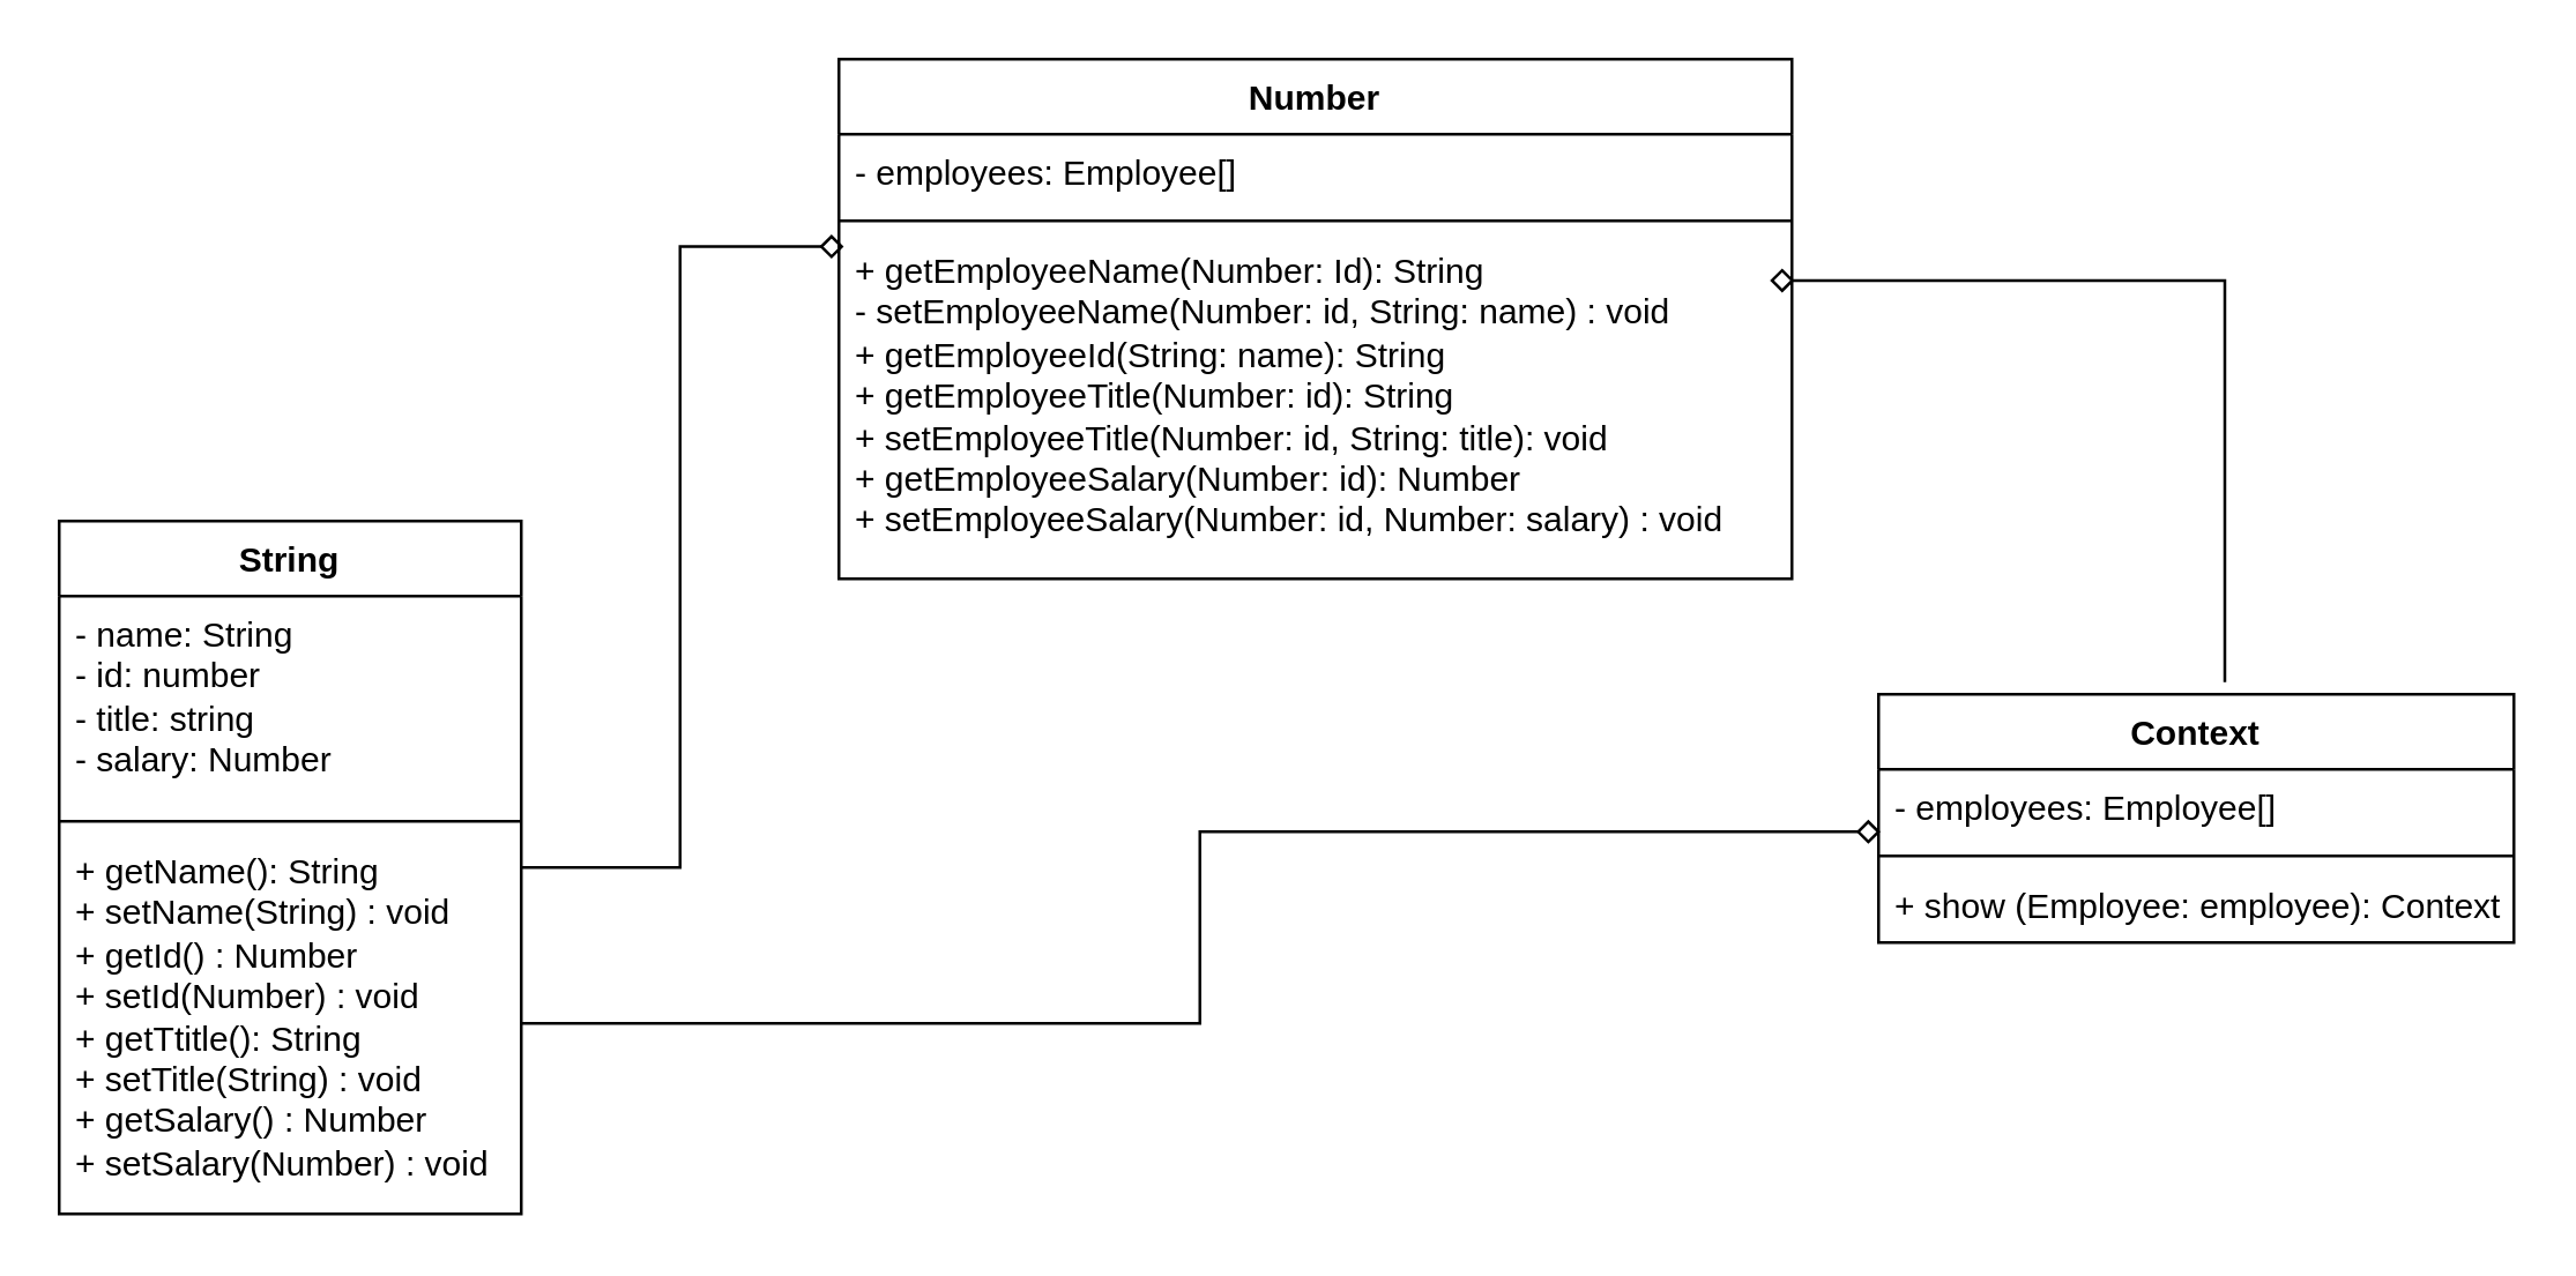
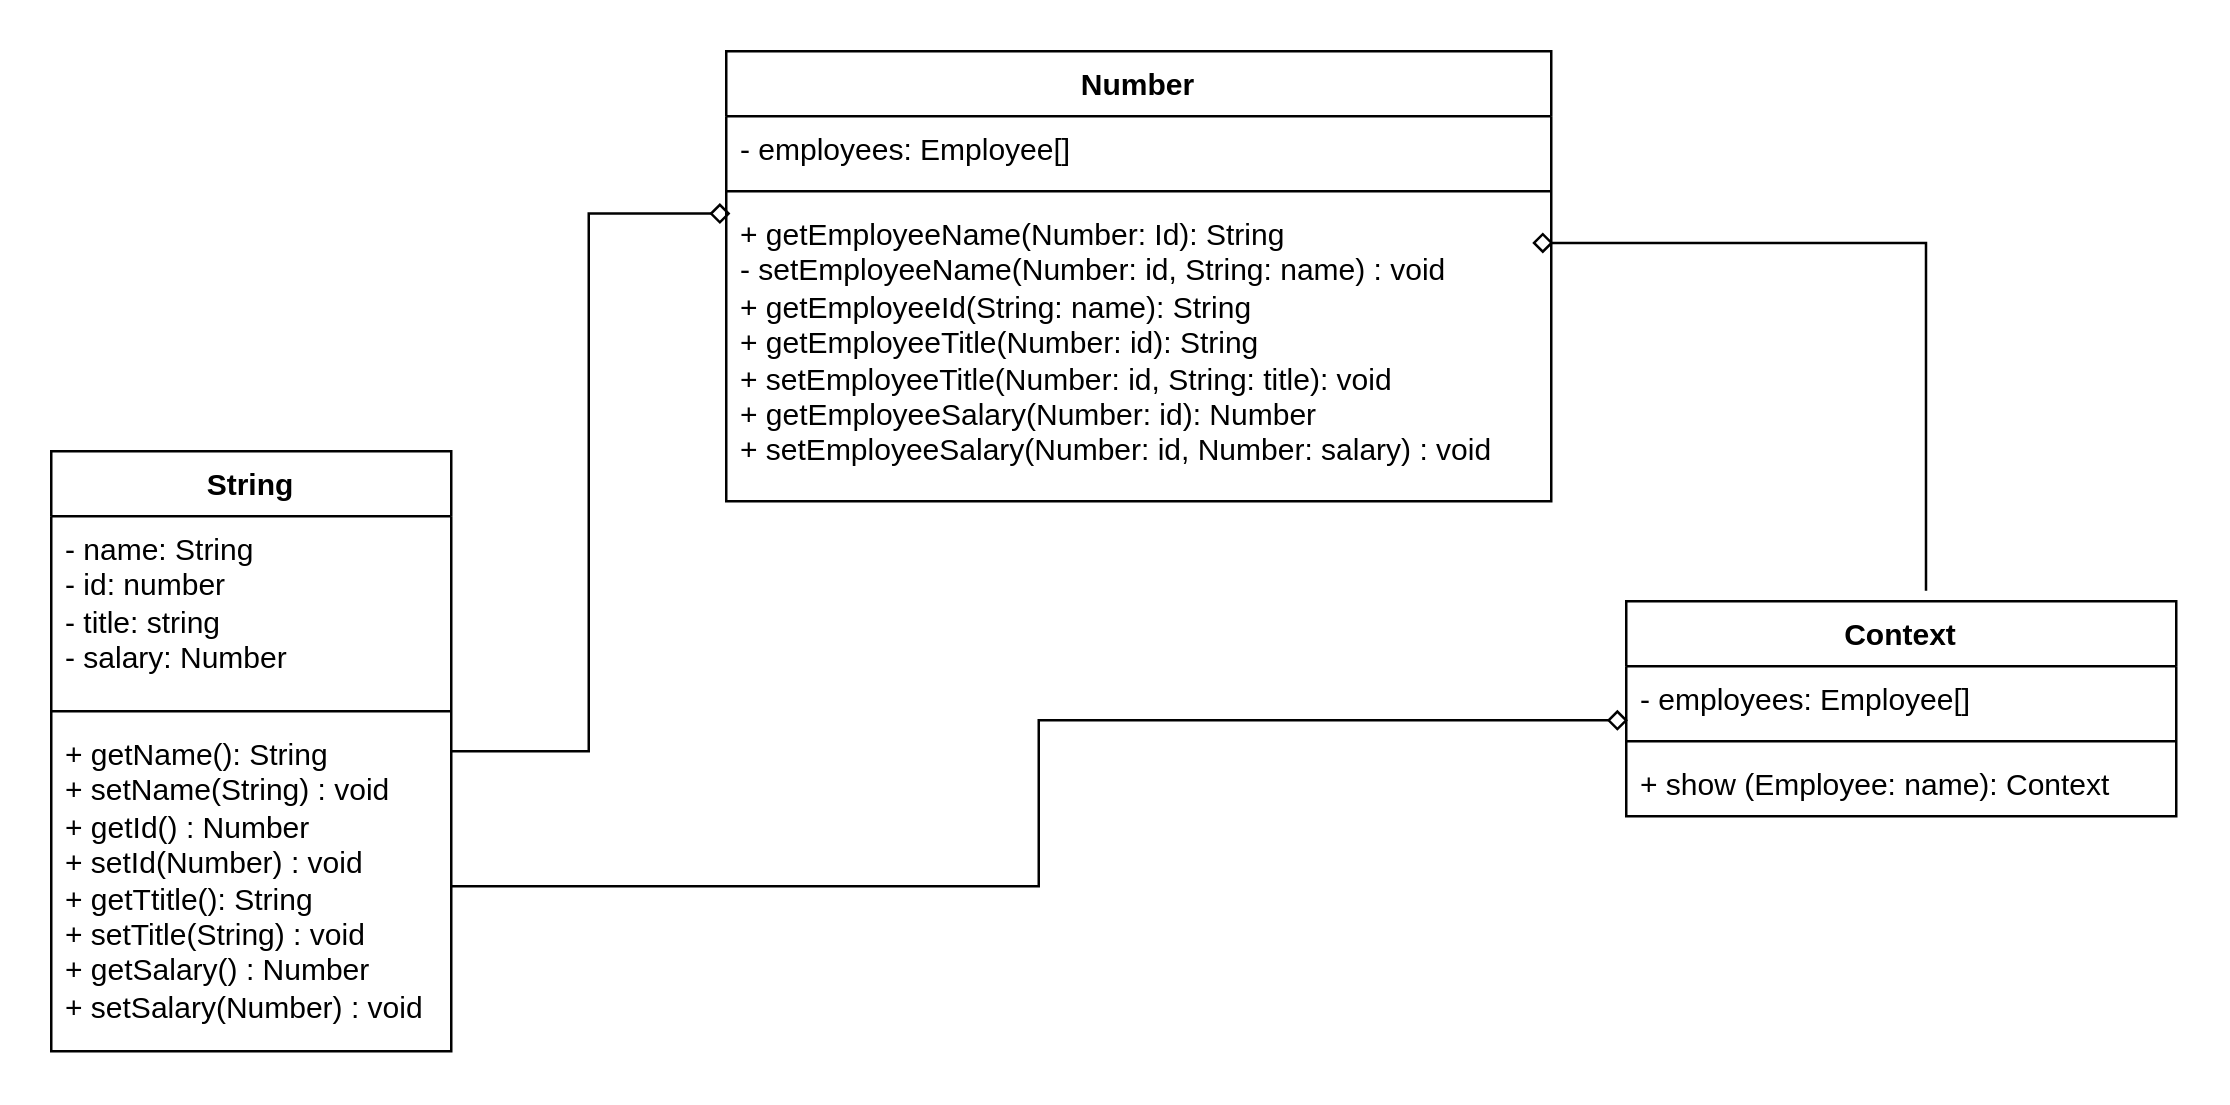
  <mxCell id="0" />
  <mxCell id="1" parent="0" />
  <mxCell id="2" value="String" style="swimlane;fontStyle=1;align=center;verticalAlign=top;childLayout=stackLayout;horizontal=1;startSize=26;horizontalStack=0;resizeParent=1;resizeParentMax=0;resizeLast=0;collapsible=1;marginBottom=0;whiteSpace=wrap;html=1;" vertex="1" parent="1"><mxGeometry x="20" y="180" width="160" height="240" as="geometry" /></mxCell>
  <mxCell id="3" value="- name: String&lt;div&gt;- id: number&lt;/div&gt;&lt;div&gt;- title: string&lt;/div&gt;&lt;div&gt;- salary: Number&lt;/div&gt;" style="text;strokeColor=none;fillColor=none;align=left;verticalAlign=top;spacingLeft=4;spacingRight=4;overflow=hidden;rotatable=0;points=[[0,0.5],[1,0.5]];portConstraint=eastwest;whiteSpace=wrap;html=1;" vertex="1" parent="2"><mxGeometry y="26" width="160" height="74" as="geometry" /></mxCell>
  <mxCell id="4" value="" style="line;strokeWidth=1;fillColor=none;align=left;verticalAlign=middle;spacingTop=-1;spacingLeft=3;spacingRight=3;rotatable=0;labelPosition=right;points=[];portConstraint=eastwest;strokeColor=inherit;" vertex="1" parent="2"><mxGeometry y="100" width="160" height="8" as="geometry" /></mxCell>
  <mxCell id="5" value="+ getName(): String&lt;div&gt;+ setName(String) : void&lt;/div&gt;&lt;div&gt;+ getId() : Number&lt;/div&gt;&lt;div&gt;+ setId(Number) : void&lt;/div&gt;&lt;div&gt;+ getTtitle(): String&lt;/div&gt;&lt;div&gt;+ setTitle(String) : void&lt;/div&gt;&lt;div&gt;+ getSalary() : Number&lt;/div&gt;&lt;div&gt;+ setSalary(Number) : void&lt;/div&gt;" style="text;strokeColor=none;fillColor=none;align=left;verticalAlign=top;spacingLeft=4;spacingRight=4;overflow=hidden;rotatable=0;points=[[0,0.5],[1,0.5]];portConstraint=eastwest;whiteSpace=wrap;html=1;" vertex="1" parent="2"><mxGeometry y="108" width="160" height="132" as="geometry" /></mxCell>
  <mxCell id="6" value="Number" style="swimlane;fontStyle=1;align=center;verticalAlign=top;childLayout=stackLayout;horizontal=1;startSize=26;horizontalStack=0;resizeParent=1;resizeParentMax=0;resizeLast=0;collapsible=1;marginBottom=0;whiteSpace=wrap;html=1;" vertex="1" parent="1"><mxGeometry x="290" y="20" width="330" height="180" as="geometry" /></mxCell>
  <mxCell id="7" value="- employees: Employee[]" style="text;strokeColor=none;fillColor=none;align=left;verticalAlign=top;spacingLeft=4;spacingRight=4;overflow=hidden;rotatable=0;points=[[0,0.5],[1,0.5]];portConstraint=eastwest;whiteSpace=wrap;html=1;" vertex="1" parent="6"><mxGeometry y="26" width="330" height="26" as="geometry" /></mxCell>
  <mxCell id="8" value="" style="line;strokeWidth=1;fillColor=none;align=left;verticalAlign=middle;spacingTop=-1;spacingLeft=3;spacingRight=3;rotatable=0;labelPosition=right;points=[];portConstraint=eastwest;strokeColor=inherit;" vertex="1" parent="6"><mxGeometry y="52" width="330" height="8" as="geometry" /></mxCell>
  <mxCell id="9" value="+ getEmployeeName(Number: Id): String&lt;div&gt;- setEmployeeName(Number: id, String: name) : void&lt;/div&gt;&lt;div&gt;+ getEmployeeId(String: name): String&lt;/div&gt;&lt;div&gt;+ getEmployeeTitle(Number: id): String&lt;/div&gt;&lt;div&gt;+ setEmployeeTitle(Number: id, String: title): void&lt;/div&gt;&lt;div&gt;+ getEmployeeSalary(Number: id): Number&lt;/div&gt;&lt;div&gt;+ setEmployeeSalary(Number: id, Number: salary) : void&lt;/div&gt;" style="text;strokeColor=none;fillColor=none;align=left;verticalAlign=top;spacingLeft=4;spacingRight=4;overflow=hidden;rotatable=0;points=[[0,0.5],[1,0.5]];portConstraint=eastwest;whiteSpace=wrap;html=1;" vertex="1" parent="6"><mxGeometry y="60" width="330" height="120" as="geometry" /></mxCell>
  <mxCell id="10" value="Context" style="swimlane;fontStyle=1;align=center;verticalAlign=top;childLayout=stackLayout;horizontal=1;startSize=26;horizontalStack=0;resizeParent=1;resizeParentMax=0;resizeLast=0;collapsible=1;marginBottom=0;whiteSpace=wrap;html=1;" vertex="1" parent="1"><mxGeometry x="650" y="240" width="220" height="86" as="geometry" /></mxCell>
  <mxCell id="11" value="- employees: Employee[]" style="text;strokeColor=none;fillColor=none;align=left;verticalAlign=top;spacingLeft=4;spacingRight=4;overflow=hidden;rotatable=0;points=[[0,0.5],[1,0.5]];portConstraint=eastwest;whiteSpace=wrap;html=1;" vertex="1" parent="10"><mxGeometry y="26" width="220" height="26" as="geometry" /></mxCell>
  <mxCell id="12" value="" style="line;strokeWidth=1;fillColor=none;align=left;verticalAlign=middle;spacingTop=-1;spacingLeft=3;spacingRight=3;rotatable=0;labelPosition=right;points=[];portConstraint=eastwest;strokeColor=inherit;" vertex="1" parent="10"><mxGeometry y="52" width="220" height="8" as="geometry" /></mxCell>
- <mxCell id="13" value="+ show (Employee: employee): Context" style="text;strokeColor=none;fillColor=none;align=left;verticalAlign=top;spacingLeft=4;spacingRight=4;overflow=hidden;rotatable=0;points=[[0,0.5],[1,0.5]];portConstraint=eastwest;whiteSpace=wrap;html=1;" vertex="1" parent="10"><mxGeometry y="60" width="220" height="26" as="geometry" /></mxCell>
+ <mxCell id="13" value="+ show (Employee: name): Context" style="text;strokeColor=none;fillColor=none;align=left;verticalAlign=top;spacingLeft=4;spacingRight=4;overflow=hidden;rotatable=0;points=[[0,0.5],[1,0.5]];portConstraint=eastwest;whiteSpace=wrap;html=1;" vertex="1" parent="10"><mxGeometry y="60" width="220" height="26" as="geometry" /></mxCell>
  <mxCell id="14" style="edgeStyle=orthogonalEdgeStyle;rounded=0;orthogonalLoop=1;jettySize=auto;html=1;entryX=0.005;entryY=0.041;entryDx=0;entryDy=0;entryPerimeter=0;endArrow=diamond;endFill=0;" edge="1" parent="1" source="2" target="9"><mxGeometry relative="1" as="geometry" /></mxCell>
  <mxCell id="15" style="edgeStyle=orthogonalEdgeStyle;rounded=0;orthogonalLoop=1;jettySize=auto;html=1;entryX=0.977;entryY=0.139;entryDx=0;entryDy=0;entryPerimeter=0;endArrow=diamond;endFill=0;exitX=0.545;exitY=-0.049;exitDx=0;exitDy=0;exitPerimeter=0;" edge="1" parent="1" source="10" target="9"><mxGeometry relative="1" as="geometry"><mxPoint x="884.62" y="239.5" as="sourcePoint" /><mxPoint x="740" y="69.868" as="targetPoint" /></mxGeometry></mxCell>
  <mxCell id="16" style="edgeStyle=orthogonalEdgeStyle;rounded=0;orthogonalLoop=1;jettySize=auto;html=1;entryX=0.003;entryY=0.832;entryDx=0;entryDy=0;entryPerimeter=0;endArrow=diamond;endFill=0;" edge="1" parent="1" source="5" target="11"><mxGeometry relative="1" as="geometry" /></mxCell>
